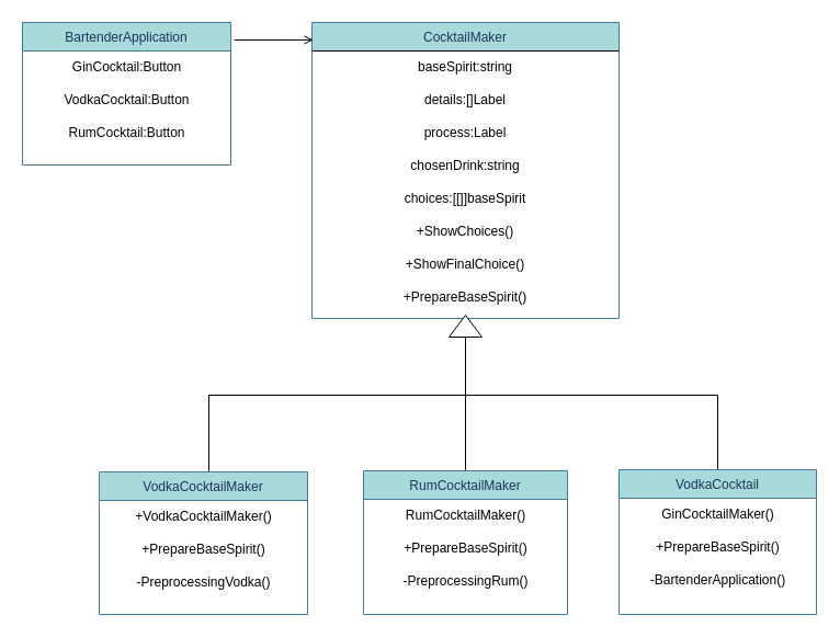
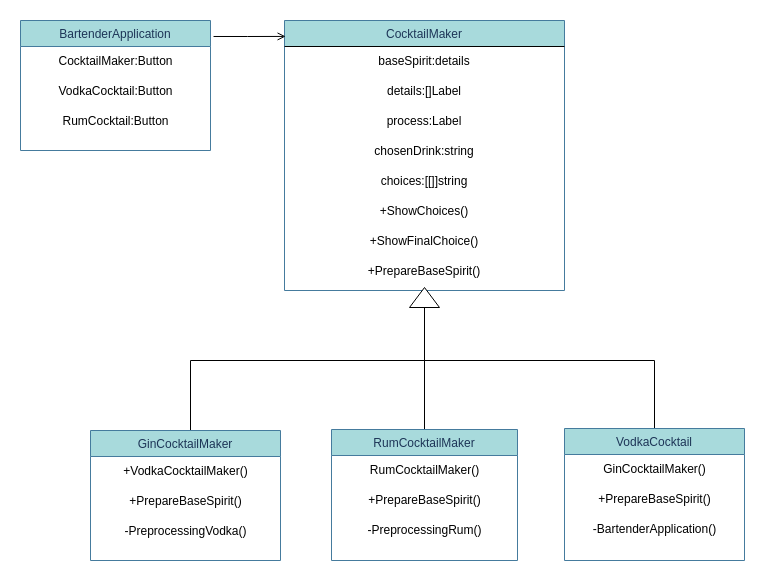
  <mxCell id="0" />
  <mxCell id="1" parent="0" />
  <mxCell id="2" value="CocktailMaker" style="swimlane;fontStyle=0;align=center;verticalAlign=top;childLayout=stackLayout;horizontal=1;startSize=26;horizontalStack=0;resizeParent=1;resizeLast=0;collapsible=1;marginBottom=0;rounded=0;shadow=0;strokeWidth=1;labelBackgroundColor=none;fillColor=#A8DADC;strokeColor=#457B9D;fontColor=#1D3557;" parent="1" vertex="1"><mxGeometry x="284" y="20" width="280" height="270" as="geometry"><mxRectangle x="520" y="60" width="160" height="26" as="alternateBounds" /></mxGeometry></mxCell>
  <mxCell id="3" value="" style="endArrow=none;html=1;rounded=0;exitX=0;exitY=0;exitDx=0;exitDy=0;entryX=1;entryY=0;entryDx=0;entryDy=0;" parent="2" edge="1"><mxGeometry width="50" height="50" relative="1" as="geometry"><mxPoint x="-4.547e-13" y="26" as="sourcePoint" /><mxPoint x="280" y="26" as="targetPoint" /></mxGeometry></mxCell>
- <mxCell id="4" value="baseSpirit:string" style="text;html=1;strokeColor=none;fillColor=none;align=center;verticalAlign=middle;whiteSpace=wrap;rounded=0;" parent="2" vertex="1"><mxGeometry y="26" width="280" height="30" as="geometry" /></mxCell>
+ <mxCell id="4" value="baseSpirit:details" style="text;html=1;strokeColor=none;fillColor=none;align=center;verticalAlign=middle;whiteSpace=wrap;rounded=0;" parent="2" vertex="1"><mxGeometry y="26" width="280" height="30" as="geometry" /></mxCell>
  <mxCell id="5" value="details:[]Label" style="text;html=1;strokeColor=none;fillColor=none;align=center;verticalAlign=middle;whiteSpace=wrap;rounded=0;" parent="2" vertex="1"><mxGeometry y="56" width="280" height="30" as="geometry" /></mxCell>
  <mxCell id="6" value="process:Label" style="text;html=1;strokeColor=none;fillColor=none;align=center;verticalAlign=middle;whiteSpace=wrap;rounded=0;" parent="2" vertex="1"><mxGeometry y="86" width="280" height="30" as="geometry" /></mxCell>
  <mxCell id="7" value="chosenDrink:string" style="text;html=1;strokeColor=none;fillColor=none;align=center;verticalAlign=middle;whiteSpace=wrap;rounded=0;" parent="2" vertex="1"><mxGeometry y="116" width="280" height="30" as="geometry" /></mxCell>
- <mxCell id="8" value="choices:[[]]baseSpirit" style="text;html=1;strokeColor=none;fillColor=none;align=center;verticalAlign=middle;whiteSpace=wrap;rounded=0;" parent="2" vertex="1"><mxGeometry y="146" width="280" height="30" as="geometry" /></mxCell>
+ <mxCell id="8" value="choices:[[]]string" style="text;html=1;strokeColor=none;fillColor=none;align=center;verticalAlign=middle;whiteSpace=wrap;rounded=0;" parent="2" vertex="1"><mxGeometry y="146" width="280" height="30" as="geometry" /></mxCell>
  <mxCell id="9" value="+ShowChoices()" style="text;html=1;strokeColor=none;fillColor=none;align=center;verticalAlign=middle;whiteSpace=wrap;rounded=0;" parent="2" vertex="1"><mxGeometry y="176" width="280" height="30" as="geometry" /></mxCell>
  <mxCell id="10" value="+ShowFinalChoice()" style="text;html=1;strokeColor=none;fillColor=none;align=center;verticalAlign=middle;whiteSpace=wrap;rounded=0;" parent="2" vertex="1"><mxGeometry y="206" width="280" height="30" as="geometry" /></mxCell>
  <mxCell id="11" value="+PrepareBaseSpirit()" style="text;html=1;strokeColor=none;fillColor=none;align=center;verticalAlign=middle;whiteSpace=wrap;rounded=0;" parent="2" vertex="1"><mxGeometry y="236" width="280" height="30" as="geometry" /></mxCell>
  <mxCell id="12" style="edgeStyle=orthogonalEdgeStyle;rounded=0;orthogonalLoop=1;jettySize=auto;html=1;entryX=1;entryY=0.5;entryDx=0;entryDy=0;" parent="1" source="13" target="27" edge="1"><mxGeometry relative="1" as="geometry"><Array as="points"><mxPoint x="190" y="360" /><mxPoint x="424" y="360" /></Array></mxGeometry></mxCell>
- <mxCell id="13" value="VodkaCocktailMaker" style="swimlane;fontStyle=0;align=center;verticalAlign=top;childLayout=stackLayout;horizontal=1;startSize=26;horizontalStack=0;resizeParent=1;resizeLast=0;collapsible=1;marginBottom=0;rounded=0;shadow=0;strokeWidth=1;labelBackgroundColor=none;fillColor=#A8DADC;strokeColor=#457B9D;fontColor=#1D3557;" parent="1" vertex="1"><mxGeometry x="90" y="430" width="190" height="130" as="geometry"><mxRectangle x="520" y="60" width="160" height="26" as="alternateBounds" /></mxGeometry></mxCell>
+ <mxCell id="13" value="GinCocktailMaker" style="swimlane;fontStyle=0;align=center;verticalAlign=top;childLayout=stackLayout;horizontal=1;startSize=26;horizontalStack=0;resizeParent=1;resizeLast=0;collapsible=1;marginBottom=0;rounded=0;shadow=0;strokeWidth=1;labelBackgroundColor=none;fillColor=#A8DADC;strokeColor=#457B9D;fontColor=#1D3557;" parent="1" vertex="1"><mxGeometry x="90" y="430" width="190" height="130" as="geometry"><mxRectangle x="520" y="60" width="160" height="26" as="alternateBounds" /></mxGeometry></mxCell>
  <mxCell id="14" value="+VodkaCocktailMaker()" style="text;html=1;align=center;verticalAlign=middle;resizable=0;points=[];autosize=1;strokeColor=none;fillColor=none;" parent="13" vertex="1"><mxGeometry y="26" width="190" height="30" as="geometry" /></mxCell>
  <mxCell id="15" value="+PrepareBaseSpirit()" style="text;html=1;align=center;verticalAlign=middle;resizable=0;points=[];autosize=1;strokeColor=none;fillColor=none;" parent="13" vertex="1"><mxGeometry y="56" width="190" height="30" as="geometry" /></mxCell>
  <mxCell id="16" value="-PreprocessingVodka()" style="text;html=1;align=center;verticalAlign=middle;resizable=0;points=[];autosize=1;strokeColor=none;fillColor=none;" parent="13" vertex="1"><mxGeometry y="86" width="190" height="30" as="geometry" /></mxCell>
  <mxCell id="17" style="edgeStyle=orthogonalEdgeStyle;rounded=0;orthogonalLoop=1;jettySize=auto;html=1;entryX=1;entryY=0.5;entryDx=0;entryDy=0;" parent="1" source="18" target="27" edge="1"><mxGeometry relative="1" as="geometry"><Array as="points"><mxPoint x="654" y="360" /><mxPoint x="424" y="360" /></Array></mxGeometry></mxCell>
  <mxCell id="18" value="VodkaCocktail" style="swimlane;fontStyle=0;align=center;verticalAlign=top;childLayout=stackLayout;horizontal=1;startSize=26;horizontalStack=0;resizeParent=1;resizeLast=0;collapsible=1;marginBottom=0;rounded=0;shadow=0;strokeWidth=1;labelBackgroundColor=none;fillColor=#A8DADC;strokeColor=#457B9D;fontColor=#1D3557;" parent="1" vertex="1"><mxGeometry x="564" y="428" width="180" height="132" as="geometry"><mxRectangle x="520" y="60" width="160" height="26" as="alternateBounds" /></mxGeometry></mxCell>
  <mxCell id="19" value="GinCocktailMaker()" style="text;html=1;align=center;verticalAlign=middle;resizable=0;points=[];autosize=1;strokeColor=none;fillColor=none;" parent="18" vertex="1"><mxGeometry y="26" width="180" height="30" as="geometry" /></mxCell>
  <mxCell id="20" value="+PrepareBaseSpirit()" style="text;html=1;align=center;verticalAlign=middle;resizable=0;points=[];autosize=1;strokeColor=none;fillColor=none;" parent="18" vertex="1"><mxGeometry y="56" width="180" height="30" as="geometry" /></mxCell>
  <mxCell id="21" value="-BartenderApplication()" style="text;html=1;align=center;verticalAlign=middle;resizable=0;points=[];autosize=1;strokeColor=none;fillColor=none;" parent="18" vertex="1"><mxGeometry y="86" width="180" height="30" as="geometry" /></mxCell>
  <mxCell id="22" style="edgeStyle=orthogonalEdgeStyle;rounded=0;orthogonalLoop=1;jettySize=auto;html=1;entryX=1;entryY=0.5;entryDx=0;entryDy=0;" parent="1" source="23" target="27" edge="1"><mxGeometry relative="1" as="geometry"><mxPoint x="424" y="360" as="targetPoint" /><Array as="points"><mxPoint x="424" y="360" /><mxPoint x="424" y="360" /></Array></mxGeometry></mxCell>
  <mxCell id="23" value="RumCocktailMaker" style="swimlane;fontStyle=0;align=center;verticalAlign=top;childLayout=stackLayout;horizontal=1;startSize=26;horizontalStack=0;resizeParent=1;resizeLast=0;collapsible=1;marginBottom=0;rounded=0;shadow=0;strokeWidth=1;labelBackgroundColor=none;fillColor=#A8DADC;strokeColor=#457B9D;fontColor=#1D3557;" parent="1" vertex="1"><mxGeometry x="331" y="429" width="186" height="131" as="geometry"><mxRectangle x="520" y="60" width="160" height="26" as="alternateBounds" /></mxGeometry></mxCell>
  <mxCell id="24" value="RumCocktailMaker()" style="text;html=1;align=center;verticalAlign=middle;resizable=0;points=[];autosize=1;strokeColor=none;fillColor=none;" parent="23" vertex="1"><mxGeometry y="26" width="186" height="30" as="geometry" /></mxCell>
  <mxCell id="25" value="+PrepareBaseSpirit()" style="text;html=1;align=center;verticalAlign=middle;resizable=0;points=[];autosize=1;strokeColor=none;fillColor=none;" parent="23" vertex="1"><mxGeometry y="56" width="186" height="30" as="geometry" /></mxCell>
  <mxCell id="26" value="-PreprocessingRum()" style="text;html=1;align=center;verticalAlign=middle;resizable=0;points=[];autosize=1;strokeColor=none;fillColor=none;" parent="23" vertex="1"><mxGeometry y="86" width="186" height="30" as="geometry" /></mxCell>
  <mxCell id="27" value="" style="triangle;whiteSpace=wrap;html=1;rotation=-90;" parent="1" vertex="1"><mxGeometry x="414" y="282" width="20" height="30" as="geometry" /></mxCell>
  <mxCell id="28" value="BartenderApplication" style="swimlane;fontStyle=0;align=center;verticalAlign=top;childLayout=stackLayout;horizontal=1;startSize=26;horizontalStack=0;resizeParent=1;resizeLast=0;collapsible=1;marginBottom=0;rounded=0;shadow=0;strokeWidth=1;labelBackgroundColor=none;fillColor=#A8DADC;strokeColor=#457B9D;fontColor=#1D3557;" vertex="1" parent="1"><mxGeometry x="20" y="20" width="190" height="130" as="geometry"><mxRectangle x="520" y="60" width="160" height="26" as="alternateBounds" /></mxGeometry></mxCell>
- <mxCell id="29" value="GinCocktail:Button" style="text;html=1;align=center;verticalAlign=middle;resizable=0;points=[];autosize=1;strokeColor=none;fillColor=none;" vertex="1" parent="28"><mxGeometry y="26" width="190" height="30" as="geometry" /></mxCell>
+ <mxCell id="29" value="CocktailMaker:Button" style="text;html=1;align=center;verticalAlign=middle;resizable=0;points=[];autosize=1;strokeColor=none;fillColor=none;" vertex="1" parent="28"><mxGeometry y="26" width="190" height="30" as="geometry" /></mxCell>
  <mxCell id="30" value="VodkaCocktail:Button" style="text;html=1;align=center;verticalAlign=middle;resizable=0;points=[];autosize=1;strokeColor=none;fillColor=none;" vertex="1" parent="28"><mxGeometry y="56" width="190" height="30" as="geometry" /></mxCell>
  <mxCell id="31" value="RumCocktail:Button" style="text;html=1;align=center;verticalAlign=middle;resizable=0;points=[];autosize=1;strokeColor=none;fillColor=none;" vertex="1" parent="28"><mxGeometry y="86" width="190" height="30" as="geometry" /></mxCell>
  <mxCell id="32" style="edgeStyle=orthogonalEdgeStyle;rounded=0;orthogonalLoop=1;jettySize=auto;html=1;entryX=0.004;entryY=0.059;entryDx=0;entryDy=0;entryPerimeter=0;exitX=1.016;exitY=0.123;exitDx=0;exitDy=0;exitPerimeter=0;endArrow=open;" edge="1" parent="1" source="28" target="2"><mxGeometry relative="1" as="geometry" /></mxCell>
